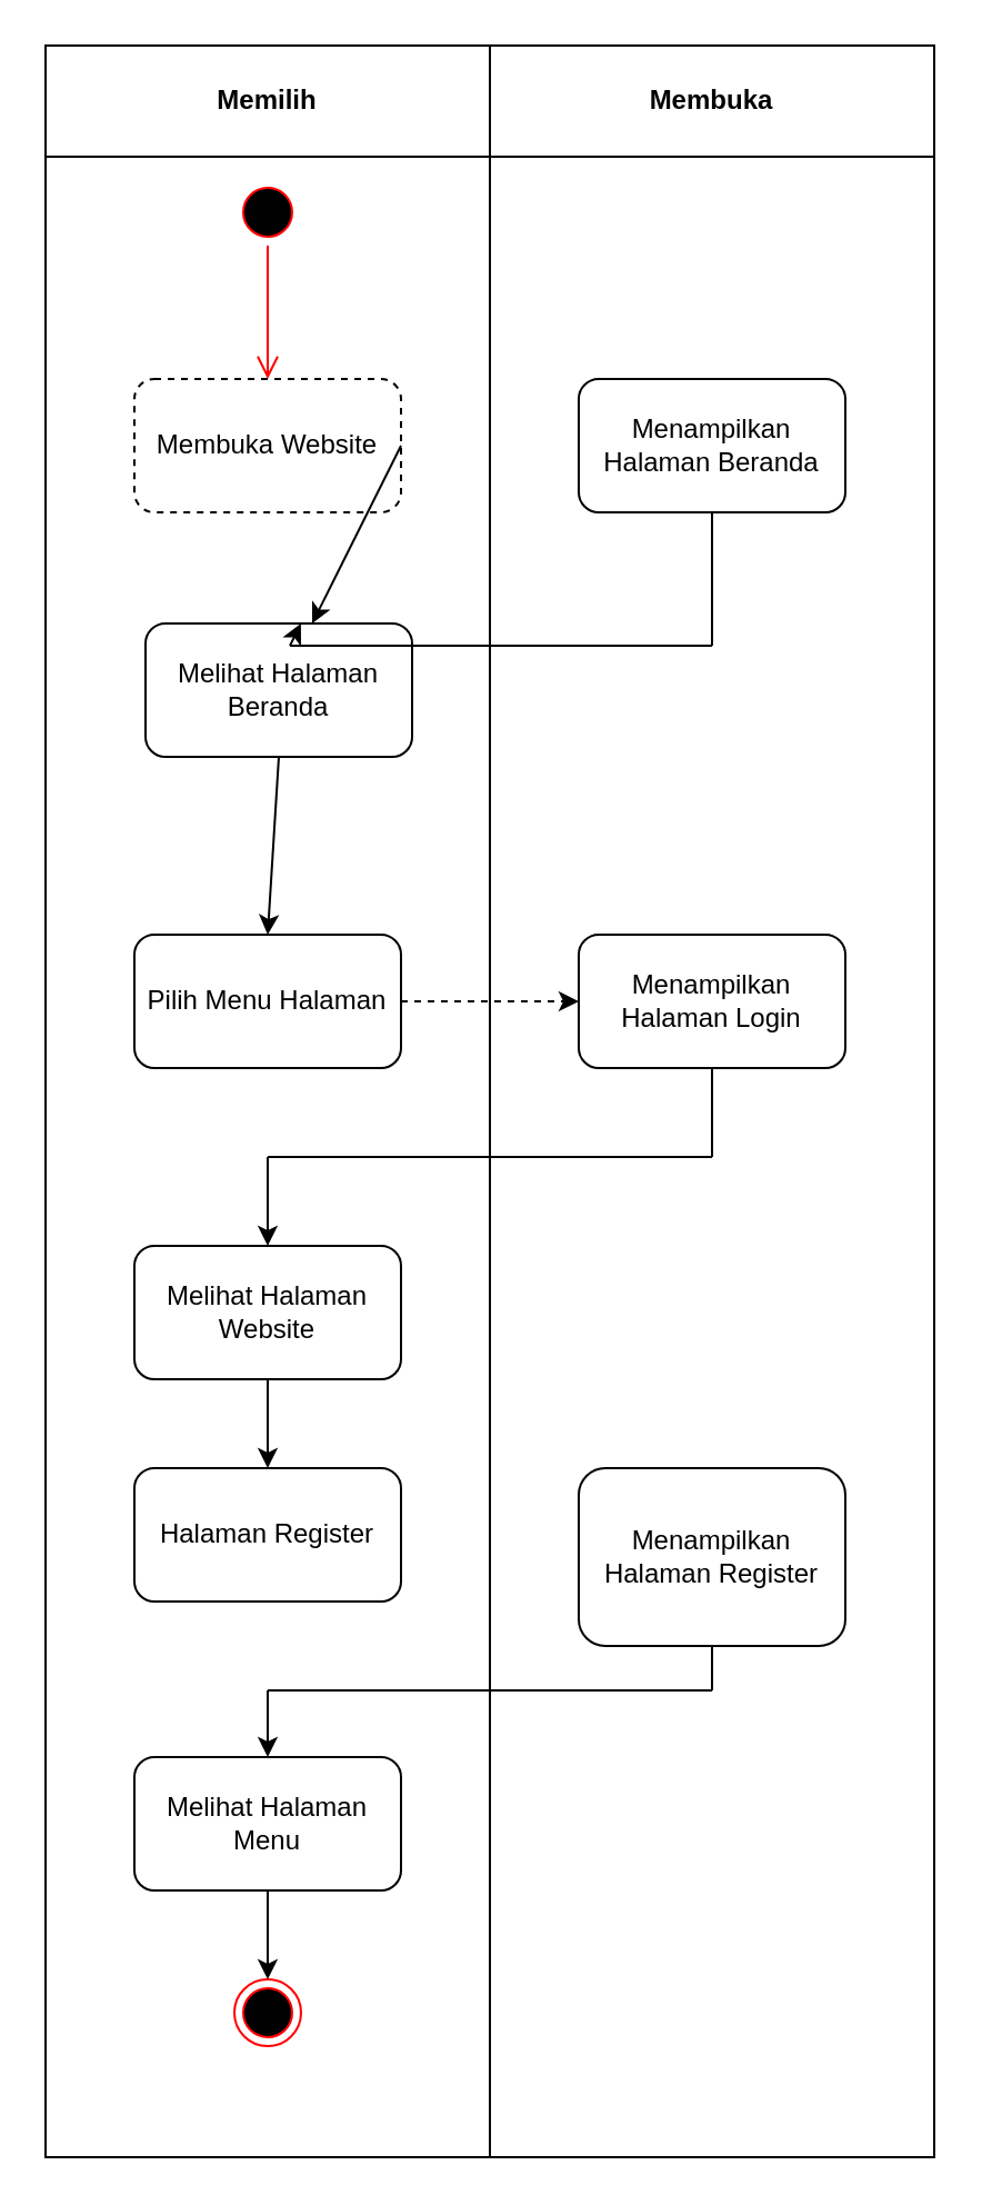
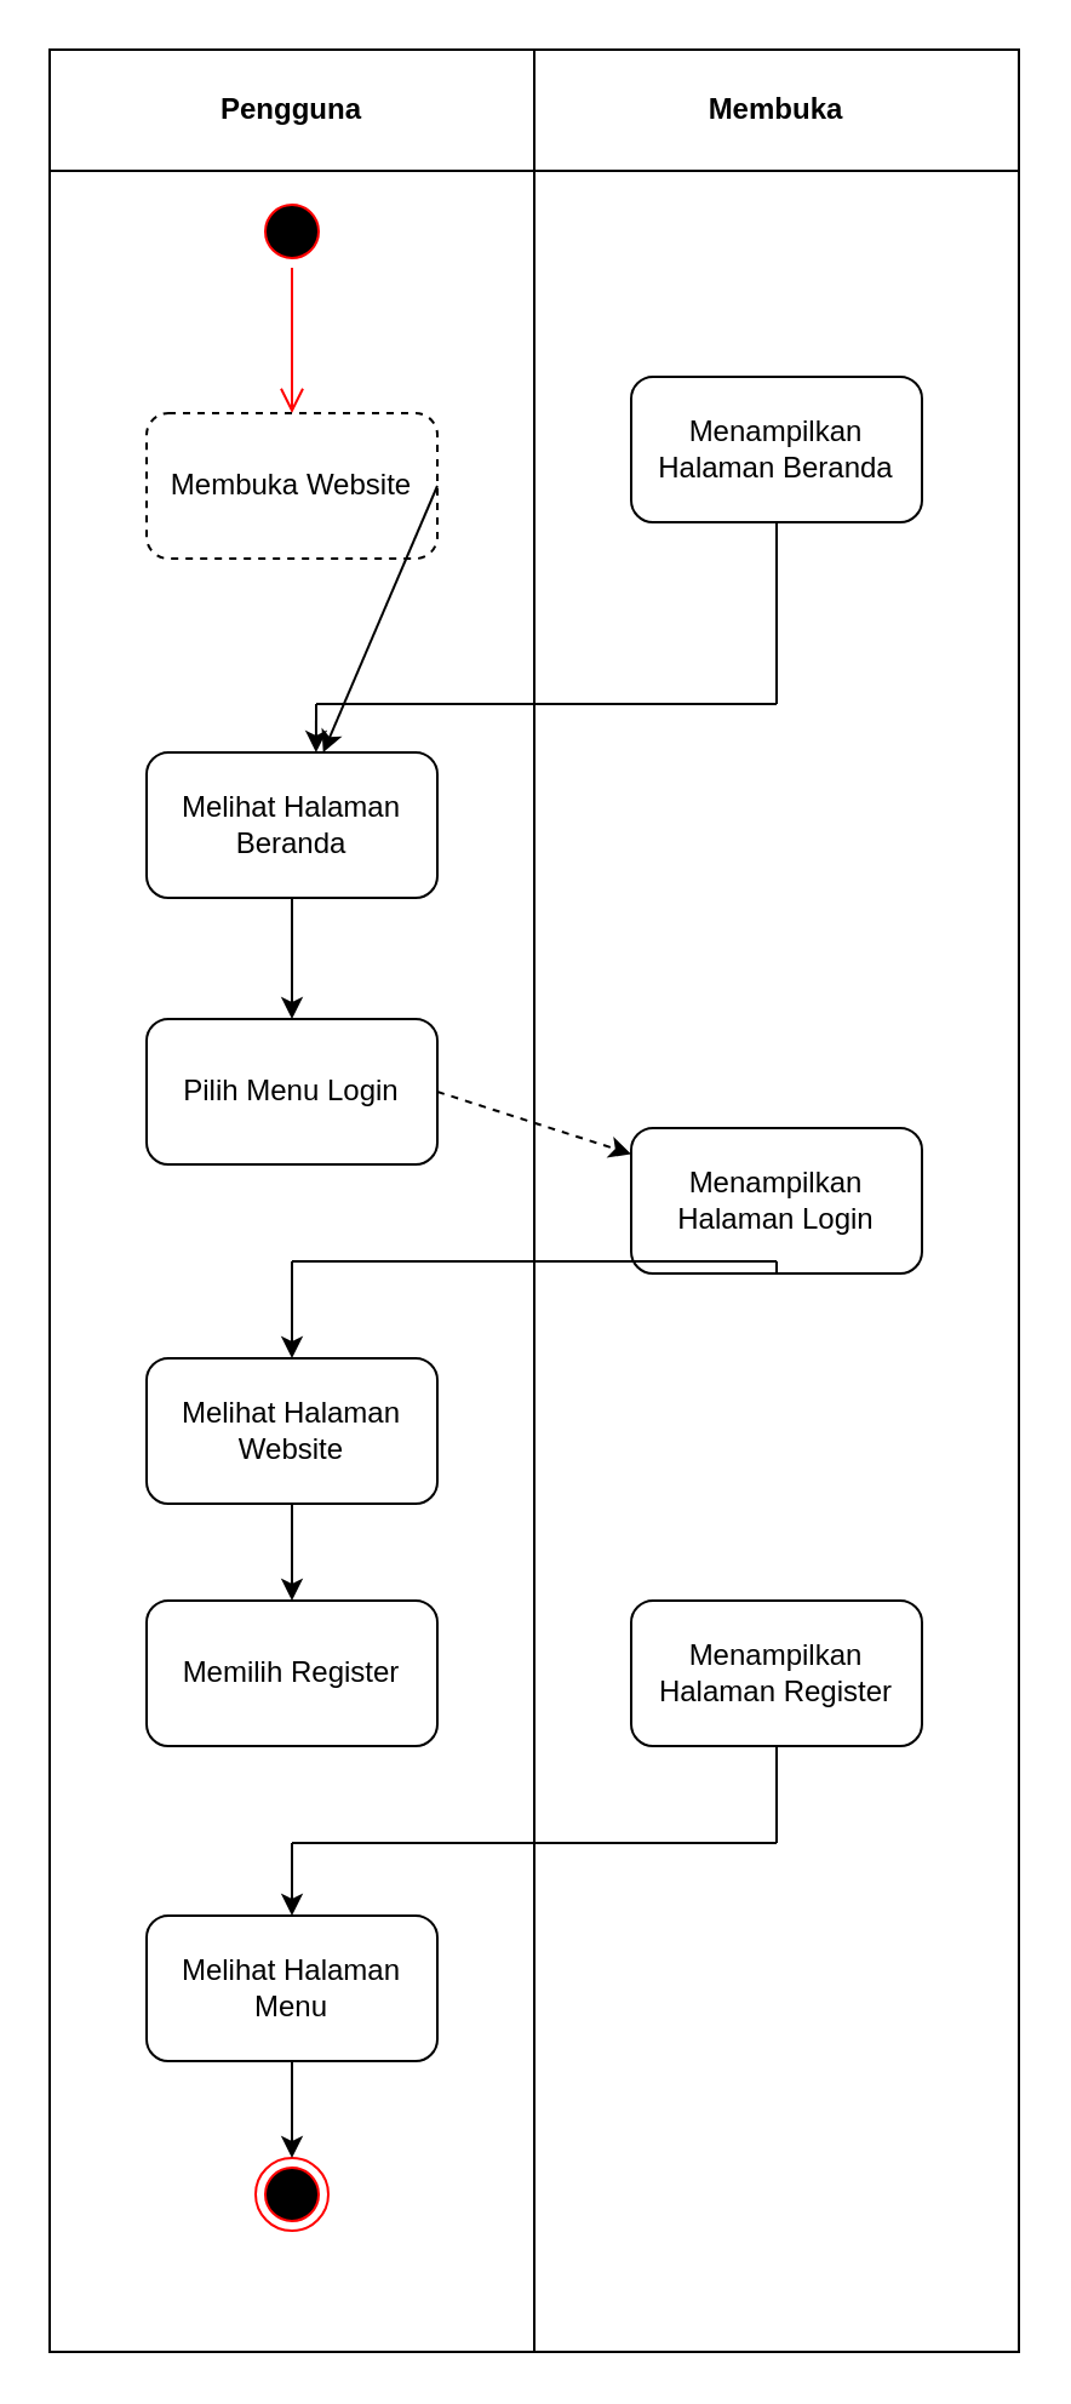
  <mxCell id="0" />
  <mxCell id="1" parent="0" />
- <mxCell id="2" value="Memilih" style="swimlane;whiteSpace=wrap;html=1;startSize=50;" parent="1" vertex="1"><mxGeometry x="20" y="20" width="200" height="950" as="geometry" /></mxCell>
+ <mxCell id="2" value="Pengguna" style="swimlane;whiteSpace=wrap;html=1;startSize=50;" parent="1" vertex="1"><mxGeometry x="20" y="20" width="200" height="950" as="geometry" /></mxCell>
  <mxCell id="3" value="" style="ellipse;html=1;shape=startState;fillColor=#000000;strokeColor=#ff0000;" parent="2" vertex="1"><mxGeometry x="85" y="60" width="30" height="30" as="geometry" /></mxCell>
  <mxCell id="4" value="" style="edgeStyle=orthogonalEdgeStyle;html=1;verticalAlign=bottom;endArrow=open;endSize=8;strokeColor=#ff0000;rounded=0;" parent="2" source="3" edge="1"><mxGeometry relative="1" as="geometry"><mxPoint x="100" y="150" as="targetPoint" /></mxGeometry></mxCell>
  <mxCell id="5" value="Membuka Website" style="rounded=1;whiteSpace=wrap;html=1;dashed=1;" parent="2" vertex="1"><mxGeometry x="40" y="150" width="120" height="60" as="geometry" /></mxCell>
- <mxCell id="6" value="Melihat Halaman Beranda" style="rounded=1;whiteSpace=wrap;html=1;" parent="2" vertex="1"><mxGeometry x="45" y="260" width="120" height="60" as="geometry" /></mxCell>
- <mxCell id="7" value="Pilih Menu Halaman" style="rounded=1;whiteSpace=wrap;html=1;" parent="2" vertex="1"><mxGeometry x="40" y="400" width="120" height="60" as="geometry" /></mxCell>
+ <mxCell id="6" value="Melihat Halaman Beranda" style="rounded=1;whiteSpace=wrap;html=1;" parent="2" vertex="1"><mxGeometry x="40" y="290" width="120" height="60" as="geometry" /></mxCell>
+ <mxCell id="7" value="Pilih Menu Login" style="rounded=1;whiteSpace=wrap;html=1;" parent="2" vertex="1"><mxGeometry x="40" y="400" width="120" height="60" as="geometry" /></mxCell>
  <mxCell id="8" value="Melihat Halaman Website" style="rounded=1;whiteSpace=wrap;html=1;" parent="2" vertex="1"><mxGeometry x="40" y="540" width="120" height="60" as="geometry" /></mxCell>
- <mxCell id="9" value="Halaman Register" style="rounded=1;whiteSpace=wrap;html=1;" parent="2" vertex="1"><mxGeometry x="40" y="640" width="120" height="60" as="geometry" /></mxCell>
+ <mxCell id="9" value="Memilih Register" style="rounded=1;whiteSpace=wrap;html=1;" parent="2" vertex="1"><mxGeometry x="40" y="640" width="120" height="60" as="geometry" /></mxCell>
  <mxCell id="10" value="Melihat Halaman Menu" style="rounded=1;whiteSpace=wrap;html=1;" parent="2" vertex="1"><mxGeometry x="40" y="770" width="120" height="60" as="geometry" /></mxCell>
  <mxCell id="11" value="" style="ellipse;html=1;shape=endState;fillColor=#000000;strokeColor=#ff0000;" parent="2" vertex="1"><mxGeometry x="85" y="870" width="30" height="30" as="geometry" /></mxCell>
  <mxCell id="12" value="" style="endArrow=classic;html=1;rounded=0;exitX=0.5;exitY=1;exitDx=0;exitDy=0;" parent="2" source="10" target="11" edge="1"><mxGeometry width="50" height="50" relative="1" as="geometry"><mxPoint x="190" y="750" as="sourcePoint" /><mxPoint x="100" y="870" as="targetPoint" /></mxGeometry></mxCell>
  <mxCell id="13" value="Membuka" style="swimlane;whiteSpace=wrap;html=1;startSize=50;" parent="1" vertex="1"><mxGeometry x="220" y="20" width="200" height="950" as="geometry" /></mxCell>
- <mxCell id="14" value="Menampilkan Halaman Beranda" style="rounded=1;whiteSpace=wrap;html=1;" parent="13" vertex="1"><mxGeometry x="40" y="150" width="120" height="60" as="geometry" /></mxCell>
- <mxCell id="15" value="Menampilkan Halaman Login" style="rounded=1;whiteSpace=wrap;html=1;" parent="13" vertex="1"><mxGeometry x="40" y="400" width="120" height="60" as="geometry" /></mxCell>
- <mxCell id="16" value="Menampilkan Halaman Register" style="rounded=1;whiteSpace=wrap;html=1;" parent="13" vertex="1"><mxGeometry x="40" y="640" width="120" height="80" as="geometry" /></mxCell>
+ <mxCell id="14" value="Menampilkan Halaman Beranda" style="rounded=1;whiteSpace=wrap;html=1;" parent="13" vertex="1"><mxGeometry x="40" y="135" width="120" height="60" as="geometry" /></mxCell>
+ <mxCell id="15" value="Menampilkan Halaman Login" style="rounded=1;whiteSpace=wrap;html=1;" parent="13" vertex="1"><mxGeometry x="40" y="445" width="120" height="60" as="geometry" /></mxCell>
+ <mxCell id="16" value="Menampilkan Halaman Register" style="rounded=1;whiteSpace=wrap;html=1;" parent="13" vertex="1"><mxGeometry x="40" y="640" width="120" height="60" as="geometry" /></mxCell>
  <mxCell id="17" value="" style="endArrow=classic;html=1;rounded=0;exitX=1;exitY=0.5;exitDx=0;exitDy=0;" parent="1" source="5" target="6" edge="1"><mxGeometry width="50" height="50" relative="1" as="geometry"><mxPoint x="210" y="370" as="sourcePoint" /><mxPoint x="270" y="200" as="targetPoint" /></mxGeometry></mxCell>
  <mxCell id="18" value="" style="endArrow=none;html=1;rounded=0;entryX=0.5;entryY=1;entryDx=0;entryDy=0;" parent="1" target="14" edge="1"><mxGeometry width="50" height="50" relative="1" as="geometry"><mxPoint x="320" y="290" as="sourcePoint" /><mxPoint x="260" y="320" as="targetPoint" /></mxGeometry></mxCell>
  <mxCell id="19" value="" style="endArrow=none;html=1;rounded=0;" parent="1" edge="1"><mxGeometry width="50" height="50" relative="1" as="geometry"><mxPoint x="130" y="290" as="sourcePoint" /><mxPoint x="320" y="290" as="targetPoint" /></mxGeometry></mxCell>
  <mxCell id="20" value="" style="endArrow=classic;html=1;rounded=0;entryX=0.583;entryY=0;entryDx=0;entryDy=0;entryPerimeter=0;" parent="1" target="6" edge="1"><mxGeometry width="50" height="50" relative="1" as="geometry"><mxPoint x="130" y="290" as="sourcePoint" /><mxPoint x="260" y="320" as="targetPoint" /></mxGeometry></mxCell>
  <mxCell id="21" value="" style="endArrow=classic;html=1;rounded=0;exitX=0.5;exitY=1;exitDx=0;exitDy=0;" parent="1" source="6" edge="1"><mxGeometry width="50" height="50" relative="1" as="geometry"><mxPoint x="210" y="370" as="sourcePoint" /><mxPoint x="120" y="420" as="targetPoint" /></mxGeometry></mxCell>
  <mxCell id="22" value="" style="endArrow=classic;html=1;rounded=0;exitX=1;exitY=0.5;exitDx=0;exitDy=0;dashed=1;" parent="1" source="7" target="15" edge="1"><mxGeometry width="50" height="50" relative="1" as="geometry"><mxPoint x="210" y="570" as="sourcePoint" /><mxPoint x="270" y="450" as="targetPoint" /></mxGeometry></mxCell>
  <mxCell id="23" value="" style="endArrow=none;html=1;rounded=0;entryX=0.5;entryY=1;entryDx=0;entryDy=0;" parent="1" target="15" edge="1"><mxGeometry width="50" height="50" relative="1" as="geometry"><mxPoint x="320" y="520" as="sourcePoint" /><mxPoint x="260" y="520" as="targetPoint" /></mxGeometry></mxCell>
  <mxCell id="24" value="" style="endArrow=none;html=1;rounded=0;" parent="1" edge="1"><mxGeometry width="50" height="50" relative="1" as="geometry"><mxPoint x="120" y="520" as="sourcePoint" /><mxPoint x="320" y="520" as="targetPoint" /></mxGeometry></mxCell>
  <mxCell id="25" value="" style="endArrow=classic;html=1;rounded=0;" parent="1" edge="1"><mxGeometry width="50" height="50" relative="1" as="geometry"><mxPoint x="120" y="520" as="sourcePoint" /><mxPoint x="120" y="560" as="targetPoint" /></mxGeometry></mxCell>
  <mxCell id="26" value="" style="endArrow=classic;html=1;rounded=0;exitX=0.5;exitY=1;exitDx=0;exitDy=0;" parent="1" source="8" edge="1"><mxGeometry width="50" height="50" relative="1" as="geometry"><mxPoint x="210" y="570" as="sourcePoint" /><mxPoint x="120" y="660" as="targetPoint" /></mxGeometry></mxCell>
  <mxCell id="27" value="" style="endArrow=none;html=1;rounded=0;exitX=0.5;exitY=1;exitDx=0;exitDy=0;" parent="1" source="16" edge="1"><mxGeometry width="50" height="50" relative="1" as="geometry"><mxPoint x="210" y="570" as="sourcePoint" /><mxPoint x="320" y="760" as="targetPoint" /></mxGeometry></mxCell>
  <mxCell id="28" value="" style="endArrow=none;html=1;rounded=0;" parent="1" edge="1"><mxGeometry width="50" height="50" relative="1" as="geometry"><mxPoint x="120" y="760" as="sourcePoint" /><mxPoint x="320" y="760" as="targetPoint" /></mxGeometry></mxCell>
  <mxCell id="29" value="" style="endArrow=classic;html=1;rounded=0;" parent="1" edge="1"><mxGeometry width="50" height="50" relative="1" as="geometry"><mxPoint x="120" y="760" as="sourcePoint" /><mxPoint x="120" y="790" as="targetPoint" /></mxGeometry></mxCell>
